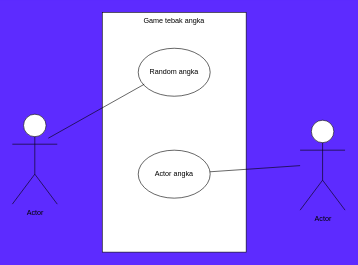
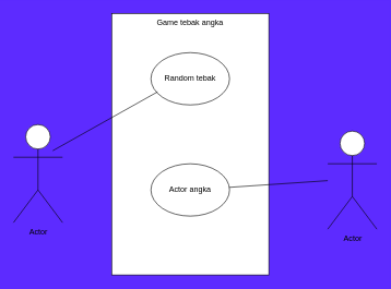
  <mxCell id="0" />
  <mxCell id="1" parent="0" />
  <mxCell id="2" value="Game tebak angka" style="rounded=0;whiteSpace=wrap;html=1;verticalAlign=top;" vertex="1" parent="1"><mxGeometry x="170" y="20" width="240" height="400" as="geometry" /></mxCell>
  <mxCell id="3" value="Actor angka" style="ellipse;whiteSpace=wrap;html=1;" vertex="1" parent="1"><mxGeometry x="230" y="250" width="120" height="80" as="geometry" /></mxCell>
- <mxCell id="4" value="Random angka" style="ellipse;whiteSpace=wrap;html=1;" vertex="1" parent="1"><mxGeometry x="230" y="80" width="120" height="80" as="geometry" /></mxCell>
+ <mxCell id="4" value="Random tebak" style="ellipse;whiteSpace=wrap;html=1;" vertex="1" parent="1"><mxGeometry x="230" y="80" width="120" height="80" as="geometry" /></mxCell>
  <mxCell id="5" value="" style="endArrow=none;html=1;rounded=0;entryX=0.292;entryY=0.3;entryDx=0;entryDy=0;entryPerimeter=0;" edge="1" parent="1" target="2"><mxGeometry width="50" height="50" relative="1" as="geometry"><mxPoint x="80" y="230" as="sourcePoint" /><mxPoint x="180" y="160" as="targetPoint" /></mxGeometry></mxCell>
  <mxCell id="6" value="" style="endArrow=none;html=1;rounded=0;" edge="1" parent="1" source="3"><mxGeometry width="50" height="50" relative="1" as="geometry"><mxPoint x="350" y="270" as="sourcePoint" /><mxPoint x="500" y="275.763" as="targetPoint" /></mxGeometry></mxCell>
  <mxCell id="7" value="Actor" style="shape=umlActor;verticalLabelPosition=bottom;verticalAlign=top;html=1;outlineConnect=0;" vertex="1" parent="1"><mxGeometry x="20" y="190" width="75" height="150" as="geometry" /></mxCell>
  <mxCell id="8" value="Actor" style="shape=umlActor;verticalLabelPosition=bottom;verticalAlign=top;html=1;outlineConnect=0;fontColor=#000000;" vertex="1" parent="1"><mxGeometry x="500" y="200" width="75" height="150" as="geometry" /></mxCell>
